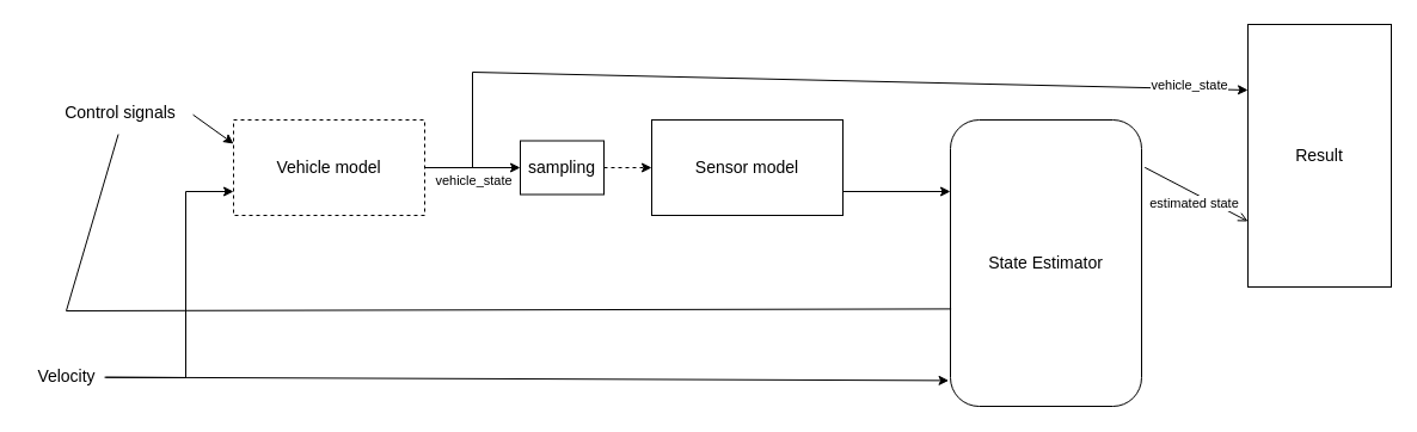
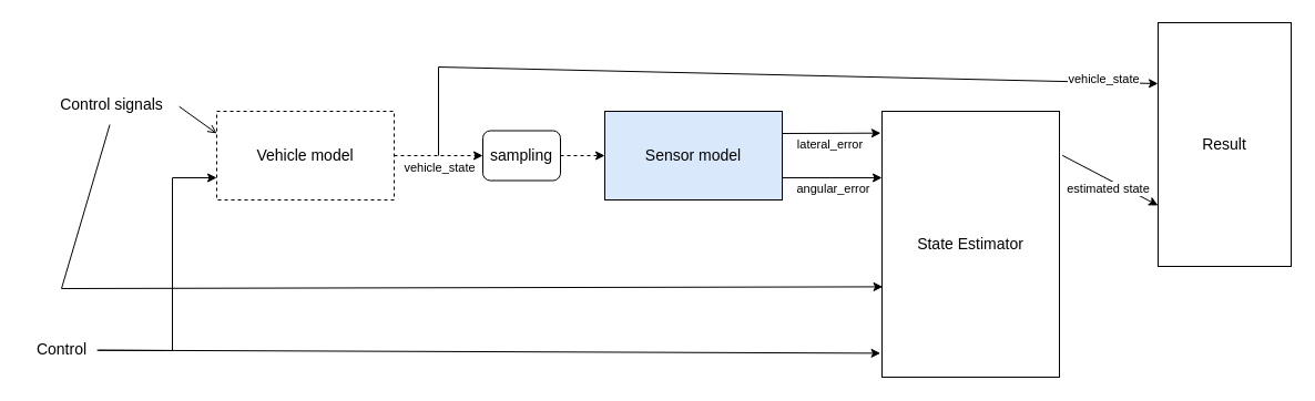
  <mxCell id="0" />
  <mxCell id="1" parent="0" />
  <mxCell id="2" value="&lt;font style=&quot;font-size: 14px;&quot;&gt;Vehicle model&lt;/font&gt;" style="rounded=0;whiteSpace=wrap;html=1;dashed=1;" vertex="1" parent="1"><mxGeometry x="195" y="100" width="160" height="80" as="geometry" /></mxCell>
- <mxCell id="3" value="&lt;font style=&quot;font-size: 14px;&quot;&gt;Sensor model&lt;/font&gt;" style="rounded=0;whiteSpace=wrap;html=1;" vertex="1" parent="1"><mxGeometry x="545" y="100" width="160" height="80" as="geometry" /></mxCell>
- <mxCell id="4" value="&lt;font style=&quot;font-size: 14px;&quot;&gt;sampling&lt;/font&gt;" style="rounded=0;whiteSpace=wrap;html=1;" vertex="1" parent="1"><mxGeometry x="435" y="117.5" width="70" height="45" as="geometry" /></mxCell>
- <mxCell id="5" value="&lt;font style=&quot;font-size: 14px;&quot;&gt;State Estimator&lt;/font&gt;" style="whiteSpace=wrap;html=1;rounded=1;" vertex="1" parent="1"><mxGeometry x="795" y="100" width="160" height="240" as="geometry" /></mxCell>
+ <mxCell id="3" value="&lt;font style=&quot;font-size: 14px;&quot;&gt;Sensor model&lt;/font&gt;" style="rounded=0;whiteSpace=wrap;html=1;fillColor=#dae8fc;" vertex="1" parent="1"><mxGeometry x="545" y="100" width="160" height="80" as="geometry" /></mxCell>
+ <mxCell id="4" value="&lt;font style=&quot;font-size: 14px;&quot;&gt;sampling&lt;/font&gt;" style="whiteSpace=wrap;html=1;rounded=1;" vertex="1" parent="1"><mxGeometry x="435" y="117.5" width="70" height="45" as="geometry" /></mxCell>
+ <mxCell id="5" value="&lt;font style=&quot;font-size: 14px;&quot;&gt;State Estimator&lt;/font&gt;" style="rounded=0;whiteSpace=wrap;html=1;" vertex="1" parent="1"><mxGeometry x="795" y="100" width="160" height="240" as="geometry" /></mxCell>
  <mxCell id="6" value="&lt;font style=&quot;font-size: 14px;&quot;&gt;Result&lt;/font&gt;" style="rounded=0;whiteSpace=wrap;html=1;" vertex="1" parent="1"><mxGeometry x="1044" y="20" width="120" height="220" as="geometry" /></mxCell>
  <mxCell id="7" value="&lt;font style=&quot;font-size: 14px;&quot;&gt;Control signals&lt;/font&gt;" style="text;html=1;align=center;verticalAlign=middle;resizable=0;points=[];autosize=1;strokeColor=none;fillColor=none;" vertex="1" parent="1"><mxGeometry x="40" y="79" width="120" height="30" as="geometry" /></mxCell>
- <mxCell id="8" value="&lt;font style=&quot;font-size: 14px;&quot;&gt;Velocity&lt;/font&gt;" style="text;html=1;align=center;verticalAlign=middle;resizable=0;points=[];autosize=1;strokeColor=none;fillColor=none;" vertex="1" parent="1"><mxGeometry x="20" y="300" width="70" height="30" as="geometry" /></mxCell>
+ <mxCell id="8" value="&lt;font style=&quot;font-size: 14px;&quot;&gt;Control&lt;/font&gt;" style="text;html=1;align=center;verticalAlign=middle;resizable=0;points=[];autosize=1;strokeColor=none;fillColor=none;" vertex="1" parent="1"><mxGeometry x="20" y="300" width="70" height="30" as="geometry" /></mxCell>
  <mxCell id="9" value="" style="endArrow=classic;html=1;rounded=0;exitX=0.957;exitY=0.522;exitDx=0;exitDy=0;exitPerimeter=0;entryX=-0.009;entryY=0.91;entryDx=0;entryDy=0;entryPerimeter=0;" edge="1" parent="1" source="8" target="5"><mxGeometry width="50" height="50" relative="1" as="geometry"><mxPoint x="355" y="220" as="sourcePoint" /><mxPoint x="405" y="170" as="targetPoint" /></mxGeometry></mxCell>
- <mxCell id="10" value="" style="endArrow=classic;html=1;rounded=0;entryX=0;entryY=0.25;entryDx=0;entryDy=0;exitX=1.009;exitY=0.556;exitDx=0;exitDy=0;exitPerimeter=0;" edge="1" parent="1" source="7" target="2"><mxGeometry width="50" height="50" relative="1" as="geometry"><mxPoint x="115" y="120" as="sourcePoint" /><mxPoint x="165" y="120" as="targetPoint" /></mxGeometry></mxCell>
+ <mxCell id="10" value="" style="endArrow=open;html=1;rounded=0;entryX=0;entryY=0.25;entryDx=0;entryDy=0;exitX=1.009;exitY=0.556;exitDx=0;exitDy=0;exitPerimeter=0;" edge="1" parent="1" source="7" target="2"><mxGeometry width="50" height="50" relative="1" as="geometry"><mxPoint x="115" y="120" as="sourcePoint" /><mxPoint x="165" y="120" as="targetPoint" /></mxGeometry></mxCell>
  <mxCell id="11" value="" style="endArrow=classic;html=1;rounded=0;entryX=0;entryY=0.75;entryDx=0;entryDy=0;exitX=0.972;exitY=0.524;exitDx=0;exitDy=0;exitPerimeter=0;" edge="1" parent="1" source="8" target="2"><mxGeometry width="50" height="50" relative="1" as="geometry"><mxPoint x="355" y="240" as="sourcePoint" /><mxPoint x="405" y="190" as="targetPoint" /><Array as="points"><mxPoint x="155" y="316" /><mxPoint x="155" y="160" /></Array></mxGeometry></mxCell>
- <mxCell id="12" value="" style="endArrow=classic;html=1;rounded=0;exitX=1;exitY=0.5;exitDx=0;exitDy=0;entryX=0;entryY=0.5;entryDx=0;entryDy=0;" edge="1" parent="1" source="2" target="4"><mxGeometry width="50" height="50" relative="1" as="geometry"><mxPoint x="425" y="210" as="sourcePoint" /><mxPoint x="475" y="160" as="targetPoint" /></mxGeometry></mxCell>
+ <mxCell id="12" value="" style="endArrow=classic;html=1;rounded=0;exitX=1;exitY=0.5;exitDx=0;exitDy=0;entryX=0;entryY=0.5;entryDx=0;entryDy=0;dashed=1;" edge="1" parent="1" source="2" target="4"><mxGeometry width="50" height="50" relative="1" as="geometry"><mxPoint x="425" y="210" as="sourcePoint" /><mxPoint x="475" y="160" as="targetPoint" /></mxGeometry></mxCell>
  <mxCell id="13" value="vehicle_state" style="edgeLabel;html=1;align=center;verticalAlign=middle;resizable=0;points=[];" vertex="1" connectable="0" parent="12"><mxGeometry x="-0.236" y="-3" relative="1" as="geometry"><mxPoint x="9" y="7" as="offset" /></mxGeometry></mxCell>
  <mxCell id="14" value="" style="endArrow=classic;html=1;rounded=0;exitX=1;exitY=0.5;exitDx=0;exitDy=0;entryX=0;entryY=0.5;entryDx=0;entryDy=0;dashed=1;" edge="1" parent="1" source="4" target="3"><mxGeometry width="50" height="50" relative="1" as="geometry"><mxPoint x="405" y="150" as="sourcePoint" /><mxPoint x="445" y="150" as="targetPoint" /></mxGeometry></mxCell>
+ <mxCell id="15" value="" style="endArrow=classic;html=1;rounded=0;exitX=1;exitY=0.25;exitDx=0;exitDy=0;entryX=-0.007;entryY=0.082;entryDx=0;entryDy=0;entryPerimeter=0;" edge="1" parent="1" source="3" target="5"><mxGeometry width="50" height="50" relative="1" as="geometry"><mxPoint x="655" y="200" as="sourcePoint" /><mxPoint x="815" y="40" as="targetPoint" /></mxGeometry></mxCell>
+ <mxCell id="16" value="lateral_error" style="edgeLabel;html=1;align=center;verticalAlign=middle;resizable=0;points=[];" vertex="1" connectable="0" parent="15"><mxGeometry x="-0.044" y="-1" relative="1" as="geometry"><mxPoint y="9" as="offset" /></mxGeometry></mxCell>
+ <mxCell id="17" value="angular_error" style="edgeLabel;html=1;align=center;verticalAlign=middle;resizable=0;points=[];" vertex="1" connectable="0" parent="15"><mxGeometry x="0.012" y="-6" relative="1" as="geometry"><mxPoint y="44" as="offset" /></mxGeometry></mxCell>
  <mxCell id="18" value="" style="endArrow=classic;html=1;rounded=0;entryX=0;entryY=0.25;entryDx=0;entryDy=0;" edge="1" parent="1" target="5"><mxGeometry width="50" height="50" relative="1" as="geometry"><mxPoint x="705" y="160" as="sourcePoint" /><mxPoint x="765" y="162.5" as="targetPoint" /></mxGeometry></mxCell>
- <mxCell id="19" value="" style="endArrow=none;html=1;rounded=0;exitX=0.488;exitY=1.101;exitDx=0;exitDy=0;exitPerimeter=0;entryX=0.004;entryY=0.66;entryDx=0;entryDy=0;entryPerimeter=0;" edge="1" parent="1" source="7" target="5"><mxGeometry width="50" height="50" relative="1" as="geometry"><mxPoint x="345" y="240" as="sourcePoint" /><mxPoint x="395" y="190" as="targetPoint" /><Array as="points"><mxPoint x="55" y="260" /></Array></mxGeometry></mxCell>
- <mxCell id="20" value="" style="endArrow=open;html=1;rounded=0;entryX=0;entryY=0.75;entryDx=0;entryDy=0;exitX=1.017;exitY=0.166;exitDx=0;exitDy=0;exitPerimeter=0;" edge="1" parent="1" source="5" target="6"><mxGeometry width="50" height="50" relative="1" as="geometry"><mxPoint x="725" y="200" as="sourcePoint" /><mxPoint x="775" y="150" as="targetPoint" /></mxGeometry></mxCell>
+ <mxCell id="19" value="" style="endArrow=classic;html=1;rounded=0;exitX=0.488;exitY=1.101;exitDx=0;exitDy=0;exitPerimeter=0;entryX=0.004;entryY=0.66;entryDx=0;entryDy=0;entryPerimeter=0;" edge="1" parent="1" source="7" target="5"><mxGeometry width="50" height="50" relative="1" as="geometry"><mxPoint x="345" y="240" as="sourcePoint" /><mxPoint x="395" y="190" as="targetPoint" /><Array as="points"><mxPoint x="55" y="260" /></Array></mxGeometry></mxCell>
+ <mxCell id="20" value="" style="endArrow=classic;html=1;rounded=0;entryX=0;entryY=0.75;entryDx=0;entryDy=0;exitX=1.017;exitY=0.166;exitDx=0;exitDy=0;exitPerimeter=0;" edge="1" parent="1" source="5" target="6"><mxGeometry width="50" height="50" relative="1" as="geometry"><mxPoint x="725" y="200" as="sourcePoint" /><mxPoint x="775" y="150" as="targetPoint" /></mxGeometry></mxCell>
  <mxCell id="21" value="estimated state" style="edgeLabel;html=1;align=center;verticalAlign=middle;resizable=0;points=[];" vertex="1" connectable="0" parent="20"><mxGeometry x="-0.143" y="-1" relative="1" as="geometry"><mxPoint x="4" y="9" as="offset" /></mxGeometry></mxCell>
  <mxCell id="22" value="" style="endArrow=classic;html=1;rounded=0;entryX=0;entryY=0.25;entryDx=0;entryDy=0;" edge="1" parent="1" target="6"><mxGeometry width="50" height="50" relative="1" as="geometry"><mxPoint x="395" y="140" as="sourcePoint" /><mxPoint x="855" y="80" as="targetPoint" /><Array as="points"><mxPoint x="395" y="60" /></Array></mxGeometry></mxCell>
  <mxCell id="23" value="vehicle_state" style="edgeLabel;html=1;align=center;verticalAlign=middle;resizable=0;points=[];" vertex="1" connectable="0" parent="1"><mxGeometry x="994.997" y="70" as="geometry" /></mxCell>
